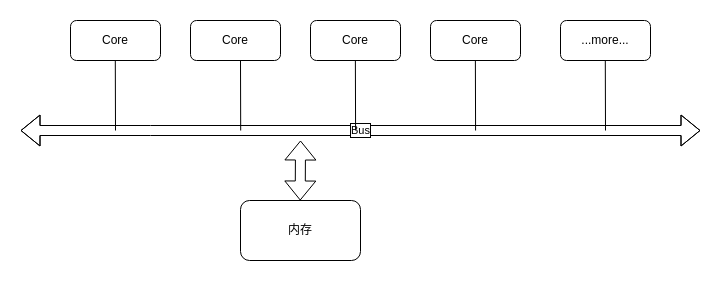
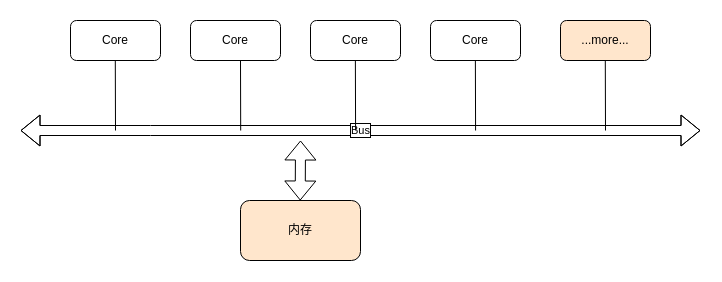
  <mxCell id="0" />
  <mxCell id="1" parent="0" />
  <mxCell id="2" value="Core" style="rounded=1;whiteSpace=wrap;html=1;" vertex="1" parent="1"><mxGeometry x="70" y="20" width="90" height="40" as="geometry" /></mxCell>
  <mxCell id="3" value="Core" style="rounded=1;whiteSpace=wrap;html=1;" vertex="1" parent="1"><mxGeometry x="190" y="20" width="90" height="40" as="geometry" /></mxCell>
  <mxCell id="4" value="Bus" style="shape=flexArrow;endArrow=classic;startArrow=classic;html=1;rounded=0;labelBorderColor=default;" edge="1" parent="1"><mxGeometry width="100" height="100" relative="1" as="geometry"><mxPoint x="20" y="130" as="sourcePoint" /><mxPoint x="700" y="130" as="targetPoint" /><Array as="points"><mxPoint x="150" y="130" /></Array></mxGeometry></mxCell>
  <mxCell id="5" value="Core" style="rounded=1;whiteSpace=wrap;html=1;" vertex="1" parent="1"><mxGeometry x="310" y="20" width="90" height="40" as="geometry" /></mxCell>
  <mxCell id="6" value="Core" style="rounded=1;whiteSpace=wrap;html=1;" vertex="1" parent="1"><mxGeometry x="430" y="20" width="90" height="40" as="geometry" /></mxCell>
  <mxCell id="7" value="" style="endArrow=none;html=1;rounded=0;labelBorderColor=default;" edge="1" parent="1"><mxGeometry width="50" height="50" relative="1" as="geometry"><mxPoint x="115" y="130" as="sourcePoint" /><mxPoint x="114.81" y="60" as="targetPoint" /></mxGeometry></mxCell>
  <mxCell id="8" value="" style="endArrow=none;html=1;rounded=0;labelBorderColor=default;" edge="1" parent="1"><mxGeometry width="50" height="50" relative="1" as="geometry"><mxPoint x="240.19" y="130" as="sourcePoint" /><mxPoint x="240" y="60" as="targetPoint" /></mxGeometry></mxCell>
  <mxCell id="9" value="" style="endArrow=none;html=1;rounded=0;labelBorderColor=default;" edge="1" parent="1"><mxGeometry width="50" height="50" relative="1" as="geometry"><mxPoint x="355.08" y="130" as="sourcePoint" /><mxPoint x="354.89" y="60" as="targetPoint" /></mxGeometry></mxCell>
  <mxCell id="10" value="" style="endArrow=none;html=1;rounded=0;labelBorderColor=default;" edge="1" parent="1"><mxGeometry width="50" height="50" relative="1" as="geometry"><mxPoint x="475.08" y="130" as="sourcePoint" /><mxPoint x="474.89" y="60" as="targetPoint" /></mxGeometry></mxCell>
- <mxCell id="11" value="内存" style="rounded=1;whiteSpace=wrap;html=1;" vertex="1" parent="1"><mxGeometry x="240" y="200" width="120" height="60" as="geometry" /></mxCell>
+ <mxCell id="11" value="内存" style="rounded=1;whiteSpace=wrap;html=1;fillColor=#ffe6cc;" vertex="1" parent="1"><mxGeometry x="240" y="200" width="120" height="60" as="geometry" /></mxCell>
  <mxCell id="12" value="" style="shape=flexArrow;endArrow=classic;startArrow=classic;html=1;rounded=0;labelBorderColor=default;" edge="1" parent="1"><mxGeometry width="100" height="100" relative="1" as="geometry"><mxPoint x="299.72" y="200" as="sourcePoint" /><mxPoint x="300" y="140" as="targetPoint" /></mxGeometry></mxCell>
- <mxCell id="13" value="...more..." style="rounded=1;whiteSpace=wrap;html=1;" vertex="1" parent="1"><mxGeometry x="560" y="20" width="90" height="40" as="geometry" /></mxCell>
+ <mxCell id="13" value="...more..." style="rounded=1;whiteSpace=wrap;html=1;fillColor=#ffe6cc;" vertex="1" parent="1"><mxGeometry x="560" y="20" width="90" height="40" as="geometry" /></mxCell>
  <mxCell id="14" value="" style="endArrow=none;html=1;rounded=0;labelBorderColor=default;" edge="1" parent="1"><mxGeometry width="50" height="50" relative="1" as="geometry"><mxPoint x="605" y="130" as="sourcePoint" /><mxPoint x="604.81" y="60" as="targetPoint" /></mxGeometry></mxCell>
